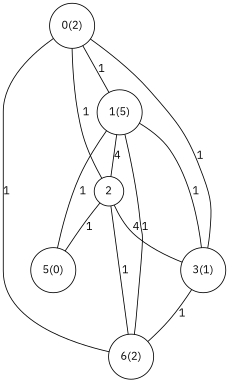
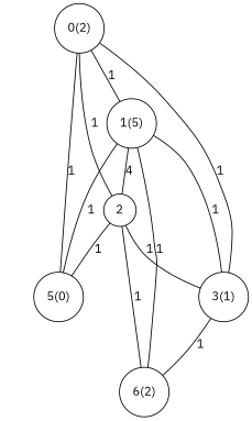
  graph {
    fontname="IBM Plex Sans"
    node [fontname="IBM Plex Sans" shape=circle]
    edge [fontname="IBM Plex Sans"]
    n1 [label="0(2)"]
    n2 [label="1(5)"]
    n3 [label=2]
    n4 [label="3(1)"]
    n5 [label="6(2)"]
    n6 [label="5(0)"]
    n1 -- n2 [label=1]
    n1 -- n3 [label=1]
    n1 -- n4 [label=1]
-   n1 -- n5 [label=1]
+   n1 -- n6 [label=1]
    n2 -- n3 [label=4]
    n2 -- n4 [label=1]
    n2 -- n5 [label=1]
    n2 -- n6 [label=1]
-   n3 -- n4 [label=4]
+   n3 -- n4 [label=1]
    n3 -- n5 [label=1]
    n3 -- n6 [label=1]
    n4 -- n5 [label=1]
  }
